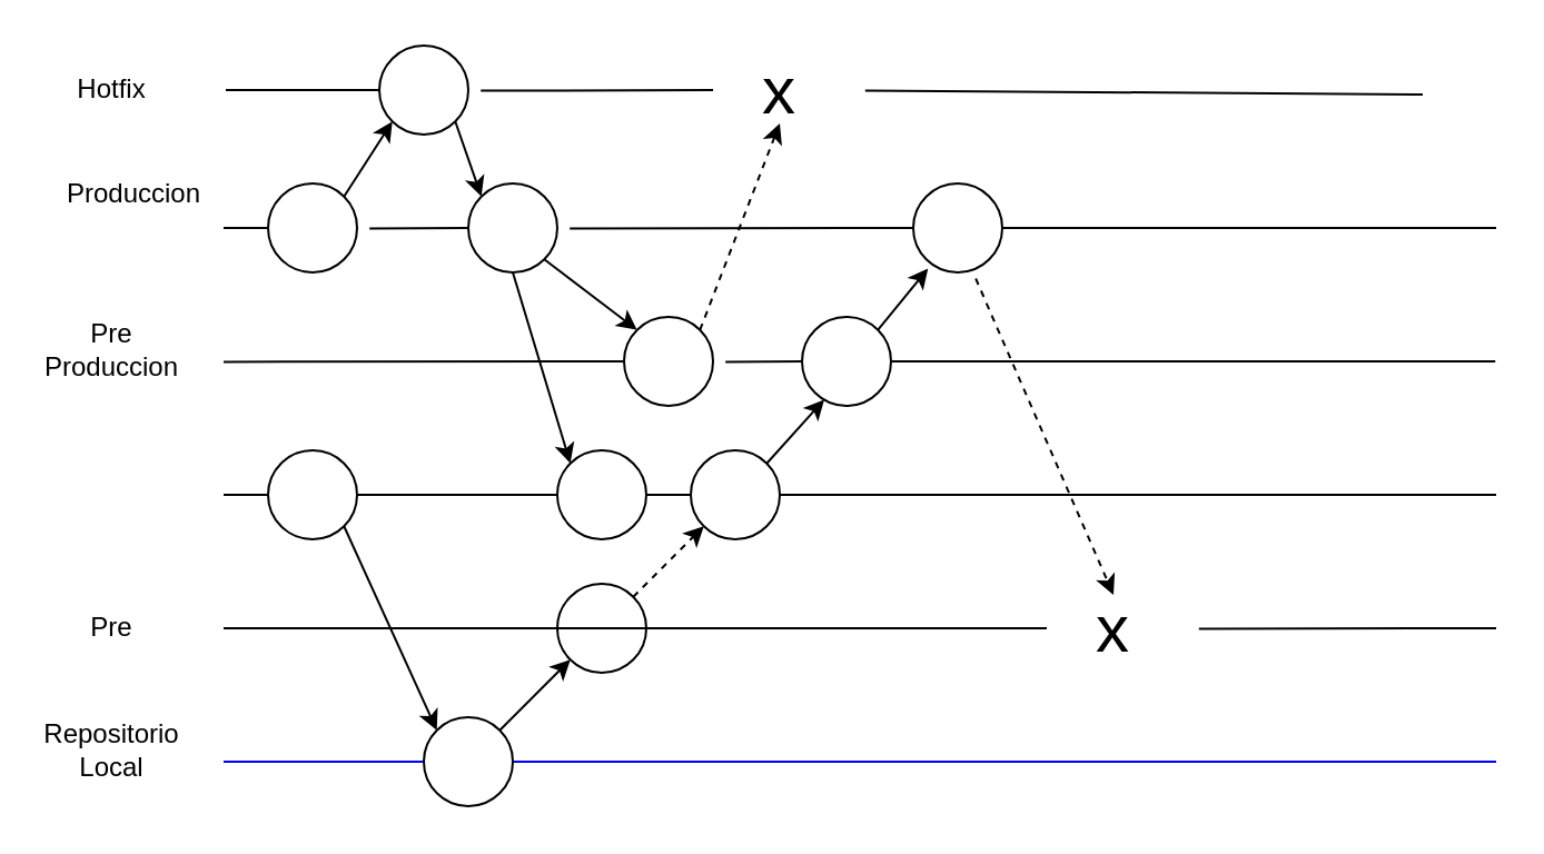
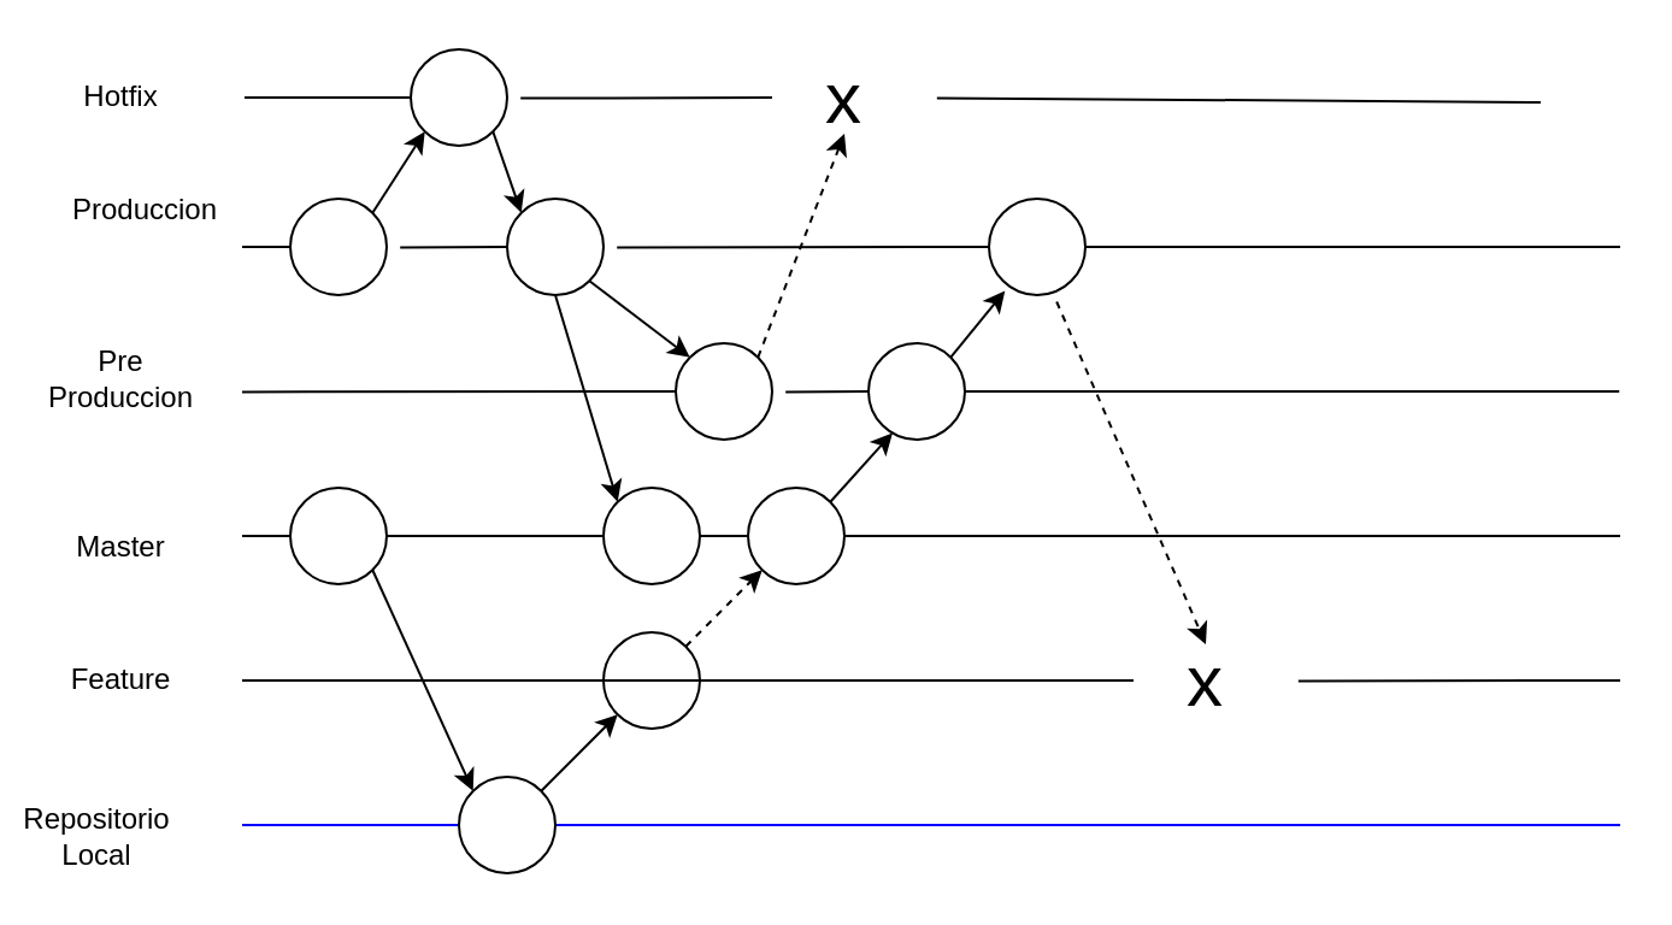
  <mxCell id="0" />
  <mxCell id="1" parent="0" />
  <mxCell id="2" value="Produccion" style="text;html=1;align=center;verticalAlign=middle;whiteSpace=wrap;rounded=0;" vertex="1" parent="1"><mxGeometry x="30" y="72" width="60" height="30" as="geometry" /></mxCell>
- <mxCell id="4" value="Pre" style="text;html=1;align=center;verticalAlign=middle;whiteSpace=wrap;rounded=0;" vertex="1" parent="1"><mxGeometry x="20" y="267" width="60" height="30" as="geometry" /></mxCell>
+ <mxCell id="3" value="Master" style="text;html=1;align=center;verticalAlign=middle;whiteSpace=wrap;rounded=0;" vertex="1" parent="1"><mxGeometry x="20" y="212" width="60" height="30" as="geometry" /></mxCell>
+ <mxCell id="4" value="Feature" style="text;html=1;align=center;verticalAlign=middle;whiteSpace=wrap;rounded=0;" vertex="1" parent="1"><mxGeometry x="20" y="267" width="60" height="30" as="geometry" /></mxCell>
  <mxCell id="5" value="Pre Produccion" style="text;html=1;align=center;verticalAlign=middle;whiteSpace=wrap;rounded=0;" vertex="1" parent="1"><mxGeometry x="20" y="142" width="60" height="30" as="geometry" /></mxCell>
  <mxCell id="6" value="Hotfix" style="text;html=1;align=center;verticalAlign=middle;whiteSpace=wrap;rounded=0;" vertex="1" parent="1"><mxGeometry x="20" y="25" width="60" height="30" as="geometry" /></mxCell>
  <mxCell id="7" value="" style="endArrow=none;html=1;rounded=0;exitX=1;exitY=0.5;exitDx=0;exitDy=0;" edge="1" parent="1" source="25"><mxGeometry width="50" height="50" relative="1" as="geometry"><mxPoint x="100" y="162.21" as="sourcePoint" /><mxPoint x="671.6" y="162" as="targetPoint" /></mxGeometry></mxCell>
  <mxCell id="8" value="" style="endArrow=none;html=1;rounded=0;exitX=1;exitY=0.5;exitDx=0;exitDy=0;" edge="1" parent="1" source="28"><mxGeometry width="50" height="50" relative="1" as="geometry"><mxPoint x="100" y="102" as="sourcePoint" /><mxPoint x="672" y="102" as="targetPoint" /></mxGeometry></mxCell>
  <mxCell id="9" value="" style="endArrow=none;html=1;rounded=0;exitX=1;exitY=0.5;exitDx=0;exitDy=0;" edge="1" parent="1" source="18"><mxGeometry width="50" height="50" relative="1" as="geometry"><mxPoint x="90" y="222" as="sourcePoint" /><mxPoint x="672" y="222" as="targetPoint" /></mxGeometry></mxCell>
  <mxCell id="10" value="" style="endArrow=none;html=1;rounded=0;exitX=1;exitY=0.5;exitDx=0;exitDy=0;strokeColor=#0000FF;" edge="1" parent="1" source="14"><mxGeometry width="50" height="50" relative="1" as="geometry"><mxPoint x="100" y="342" as="sourcePoint" /><mxPoint x="672" y="342" as="targetPoint" /></mxGeometry></mxCell>
- <mxCell id="11" value="Repositorio Local" style="text;html=1;align=center;verticalAlign=middle;whiteSpace=wrap;rounded=0;" vertex="1" parent="1"><mxGeometry x="20" y="322" width="60" height="30" as="geometry" /></mxCell>
+ <mxCell id="11" value="Repositorio Local" style="text;html=1;align=center;verticalAlign=middle;whiteSpace=wrap;rounded=0;" vertex="1" parent="1"><mxGeometry x="10" y="332" width="60" height="30" as="geometry" /></mxCell>
  <mxCell id="12" value="" style="endArrow=none;html=1;rounded=0;exitX=1.14;exitY=0.507;exitDx=0;exitDy=0;exitPerimeter=0;" edge="1" parent="1" source="30"><mxGeometry width="50" height="50" relative="1" as="geometry"><mxPoint x="100" y="282" as="sourcePoint" /><mxPoint x="672" y="282" as="targetPoint" /></mxGeometry></mxCell>
  <mxCell id="13" value="" style="endArrow=none;html=1;rounded=0;exitX=1.14;exitY=0.507;exitDx=0;exitDy=0;exitPerimeter=0;strokeColor=#0000FF;" edge="1" parent="1" target="14"><mxGeometry width="50" height="50" relative="1" as="geometry"><mxPoint x="100" y="342" as="sourcePoint" /><mxPoint x="672" y="342" as="targetPoint" /></mxGeometry></mxCell>
  <mxCell id="14" value="" style="ellipse;whiteSpace=wrap;html=1;" vertex="1" parent="1"><mxGeometry x="190" y="322" width="40" height="40" as="geometry" /></mxCell>
  <mxCell id="15" value="" style="endArrow=classic;html=1;rounded=0;entryX=0;entryY=0;entryDx=0;entryDy=0;exitX=1;exitY=1;exitDx=0;exitDy=0;" edge="1" parent="1" source="18" target="14"><mxGeometry width="50" height="50" relative="1" as="geometry"><mxPoint x="130" y="262" as="sourcePoint" /><mxPoint x="420" y="142" as="targetPoint" /></mxGeometry></mxCell>
  <mxCell id="16" value="" style="endArrow=none;html=1;rounded=0;exitX=1.14;exitY=0.507;exitDx=0;exitDy=0;exitPerimeter=0;" edge="1" parent="1" target="18"><mxGeometry width="50" height="50" relative="1" as="geometry"><mxPoint x="100" y="222" as="sourcePoint" /><mxPoint x="672" y="222" as="targetPoint" /></mxGeometry></mxCell>
  <mxCell id="17" value="" style="endArrow=none;html=1;rounded=0;" edge="1" parent="1" target="18"><mxGeometry width="50" height="50" relative="1" as="geometry"><mxPoint x="100" y="222" as="sourcePoint" /><mxPoint x="672" y="222" as="targetPoint" /></mxGeometry></mxCell>
  <mxCell id="18" value="" style="ellipse;whiteSpace=wrap;html=1;" vertex="1" parent="1"><mxGeometry x="120" y="202" width="40" height="40" as="geometry" /></mxCell>
  <mxCell id="19" value="" style="endArrow=classic;html=1;rounded=0;exitX=1;exitY=0;exitDx=0;exitDy=0;entryX=0;entryY=1;entryDx=0;entryDy=0;" edge="1" parent="1" source="14" target="20"><mxGeometry width="50" height="50" relative="1" as="geometry"><mxPoint x="120" y="242" as="sourcePoint" /><mxPoint x="230" y="262" as="targetPoint" /></mxGeometry></mxCell>
  <mxCell id="20" value="" style="ellipse;whiteSpace=wrap;html=1;" vertex="1" parent="1"><mxGeometry x="250" y="262" width="40" height="40" as="geometry" /></mxCell>
  <mxCell id="21" value="" style="ellipse;whiteSpace=wrap;html=1;" vertex="1" parent="1"><mxGeometry x="310" y="202" width="40" height="40" as="geometry" /></mxCell>
  <mxCell id="22" value="" style="endArrow=classic;html=1;rounded=0;exitX=1;exitY=0;exitDx=0;exitDy=0;entryX=0;entryY=1;entryDx=0;entryDy=0;dashed=1;" edge="1" parent="1" source="20" target="21"><mxGeometry width="50" height="50" relative="1" as="geometry"><mxPoint x="310" y="232" as="sourcePoint" /><mxPoint x="360" y="182" as="targetPoint" /></mxGeometry></mxCell>
  <mxCell id="23" value="" style="endArrow=classic;html=1;rounded=0;entryX=0.249;entryY=0.931;entryDx=0;entryDy=0;entryPerimeter=0;exitX=1;exitY=0;exitDx=0;exitDy=0;" edge="1" parent="1" source="21" target="25"><mxGeometry width="50" height="50" relative="1" as="geometry"><mxPoint x="300" y="232" as="sourcePoint" /><mxPoint x="360" y="182" as="targetPoint" /></mxGeometry></mxCell>
  <mxCell id="24" value="" style="endArrow=none;html=1;rounded=0;exitX=1.14;exitY=0.507;exitDx=0;exitDy=0;exitPerimeter=0;" edge="1" parent="1" source="46" target="25"><mxGeometry width="50" height="50" relative="1" as="geometry"><mxPoint x="100" y="162.21" as="sourcePoint" /><mxPoint x="671.6" y="162" as="targetPoint" /></mxGeometry></mxCell>
  <mxCell id="25" value="" style="ellipse;whiteSpace=wrap;html=1;" vertex="1" parent="1"><mxGeometry x="360" y="142" width="40" height="40" as="geometry" /></mxCell>
  <mxCell id="26" value="" style="endArrow=classic;html=1;rounded=0;entryX=0.166;entryY=0.956;entryDx=0;entryDy=0;entryPerimeter=0;exitX=1;exitY=0;exitDx=0;exitDy=0;" edge="1" parent="1" source="25" target="28"><mxGeometry width="50" height="50" relative="1" as="geometry"><mxPoint x="354" y="218" as="sourcePoint" /><mxPoint x="380" y="189" as="targetPoint" /></mxGeometry></mxCell>
  <mxCell id="27" value="" style="endArrow=none;html=1;rounded=0;exitX=1.14;exitY=0.507;exitDx=0;exitDy=0;exitPerimeter=0;" edge="1" parent="1" source="48" target="28"><mxGeometry width="50" height="50" relative="1" as="geometry"><mxPoint x="100" y="102" as="sourcePoint" /><mxPoint x="672" y="102" as="targetPoint" /></mxGeometry></mxCell>
  <mxCell id="28" value="" style="ellipse;whiteSpace=wrap;html=1;" vertex="1" parent="1"><mxGeometry x="410" y="82" width="40" height="40" as="geometry" /></mxCell>
  <mxCell id="29" value="" style="endArrow=none;html=1;rounded=0;exitX=1.14;exitY=0.507;exitDx=0;exitDy=0;exitPerimeter=0;" edge="1" parent="1" target="30"><mxGeometry width="50" height="50" relative="1" as="geometry"><mxPoint x="100" y="282" as="sourcePoint" /><mxPoint x="672" y="282" as="targetPoint" /><Array as="points"><mxPoint x="270" y="282" /></Array></mxGeometry></mxCell>
  <mxCell id="30" value="x" style="text;html=1;align=center;verticalAlign=middle;whiteSpace=wrap;rounded=0;fontSize=30;" vertex="1" parent="1"><mxGeometry x="470" y="267" width="60" height="30" as="geometry" /></mxCell>
  <mxCell id="31" value="" style="endArrow=classic;html=1;rounded=0;entryX=0.5;entryY=0;entryDx=0;entryDy=0;exitX=0.702;exitY=1.069;exitDx=0;exitDy=0;exitPerimeter=0;dashed=1;" edge="1" parent="1" source="28" target="30"><mxGeometry width="50" height="50" relative="1" as="geometry"><mxPoint x="270" y="222" as="sourcePoint" /><mxPoint x="320" y="172" as="targetPoint" /></mxGeometry></mxCell>
  <mxCell id="32" value="" style="endArrow=none;html=1;rounded=0;exitX=1.14;exitY=0.507;exitDx=0;exitDy=0;exitPerimeter=0;" edge="1" parent="1" source="42"><mxGeometry width="50" height="50" relative="1" as="geometry"><mxPoint x="99" y="41.66" as="sourcePoint" /><mxPoint x="639" y="42" as="targetPoint" /></mxGeometry></mxCell>
  <mxCell id="33" value="" style="endArrow=classic;html=1;rounded=0;entryX=0;entryY=1;entryDx=0;entryDy=0;exitX=1;exitY=0;exitDx=0;exitDy=0;" edge="1" parent="1" source="35" target="37"><mxGeometry width="50" height="50" relative="1" as="geometry"><mxPoint x="210" y="132" as="sourcePoint" /><mxPoint x="320" y="172" as="targetPoint" /></mxGeometry></mxCell>
  <mxCell id="34" value="" style="endArrow=none;html=1;rounded=0;exitX=1.14;exitY=0.507;exitDx=0;exitDy=0;exitPerimeter=0;" edge="1" parent="1" target="35"><mxGeometry width="50" height="50" relative="1" as="geometry"><mxPoint x="100" y="102" as="sourcePoint" /><mxPoint x="410" y="102" as="targetPoint" /></mxGeometry></mxCell>
  <mxCell id="35" value="" style="ellipse;whiteSpace=wrap;html=1;" vertex="1" parent="1"><mxGeometry x="120" y="82" width="40" height="40" as="geometry" /></mxCell>
  <mxCell id="36" value="" style="endArrow=none;html=1;rounded=0;" edge="1" parent="1" target="37"><mxGeometry width="50" height="50" relative="1" as="geometry"><mxPoint x="101" y="40" as="sourcePoint" /><mxPoint x="639" y="42" as="targetPoint" /></mxGeometry></mxCell>
  <mxCell id="37" value="" style="ellipse;whiteSpace=wrap;html=1;" vertex="1" parent="1"><mxGeometry x="170" y="20" width="40" height="40" as="geometry" /></mxCell>
  <mxCell id="38" value="" style="endArrow=classic;html=1;rounded=0;exitX=1;exitY=1;exitDx=0;exitDy=0;entryX=0;entryY=0;entryDx=0;entryDy=0;" edge="1" parent="1" source="37" target="48"><mxGeometry width="50" height="50" relative="1" as="geometry"><mxPoint x="270" y="222" as="sourcePoint" /><mxPoint x="240" y="82" as="targetPoint" /></mxGeometry></mxCell>
  <mxCell id="39" value="" style="endArrow=classic;html=1;rounded=0;entryX=0;entryY=0;entryDx=0;entryDy=0;exitX=1;exitY=1;exitDx=0;exitDy=0;" edge="1" parent="1" source="48" target="46"><mxGeometry width="50" height="50" relative="1" as="geometry"><mxPoint x="260" y="122" as="sourcePoint" /><mxPoint x="246" y="99" as="targetPoint" /></mxGeometry></mxCell>
  <mxCell id="40" value="" style="endArrow=classic;html=1;rounded=0;exitX=1;exitY=0;exitDx=0;exitDy=0;entryX=0.5;entryY=1;entryDx=0;entryDy=0;dashed=1;" edge="1" parent="1" source="46" target="42"><mxGeometry width="50" height="50" relative="1" as="geometry"><mxPoint x="140" y="222" as="sourcePoint" /><mxPoint x="340" y="72" as="targetPoint" /></mxGeometry></mxCell>
  <mxCell id="41" value="" style="endArrow=none;html=1;rounded=0;exitX=1.14;exitY=0.507;exitDx=0;exitDy=0;exitPerimeter=0;" edge="1" parent="1" source="37" target="42"><mxGeometry width="50" height="50" relative="1" as="geometry"><mxPoint x="226" y="40" as="sourcePoint" /><mxPoint x="639" y="42" as="targetPoint" /></mxGeometry></mxCell>
  <mxCell id="42" value="x" style="text;html=1;align=center;verticalAlign=middle;whiteSpace=wrap;rounded=0;fontSize=30;" vertex="1" parent="1"><mxGeometry x="320" y="25" width="60" height="30" as="geometry" /></mxCell>
  <mxCell id="43" value="" style="ellipse;whiteSpace=wrap;html=1;" vertex="1" parent="1"><mxGeometry x="250" y="202" width="40" height="40" as="geometry" /></mxCell>
  <mxCell id="44" value="" style="endArrow=classic;html=1;rounded=0;entryX=0;entryY=0;entryDx=0;entryDy=0;exitX=0.5;exitY=1;exitDx=0;exitDy=0;" edge="1" parent="1" source="48" target="43"><mxGeometry width="50" height="50" relative="1" as="geometry"><mxPoint x="140" y="222" as="sourcePoint" /><mxPoint x="190" y="172" as="targetPoint" /></mxGeometry></mxCell>
  <mxCell id="45" value="" style="endArrow=none;html=1;rounded=0;exitX=1.14;exitY=0.507;exitDx=0;exitDy=0;exitPerimeter=0;" edge="1" parent="1" target="46"><mxGeometry width="50" height="50" relative="1" as="geometry"><mxPoint x="100" y="162.21" as="sourcePoint" /><mxPoint x="360" y="162" as="targetPoint" /></mxGeometry></mxCell>
  <mxCell id="46" value="" style="ellipse;whiteSpace=wrap;html=1;" vertex="1" parent="1"><mxGeometry x="280" y="142" width="40" height="40" as="geometry" /></mxCell>
  <mxCell id="47" value="" style="endArrow=none;html=1;rounded=0;exitX=1.14;exitY=0.507;exitDx=0;exitDy=0;exitPerimeter=0;" edge="1" parent="1" source="35" target="48"><mxGeometry width="50" height="50" relative="1" as="geometry"><mxPoint x="166" y="102" as="sourcePoint" /><mxPoint x="410" y="102" as="targetPoint" /></mxGeometry></mxCell>
  <mxCell id="48" value="" style="ellipse;whiteSpace=wrap;html=1;" vertex="1" parent="1"><mxGeometry x="210" y="82" width="40" height="40" as="geometry" /></mxCell>
